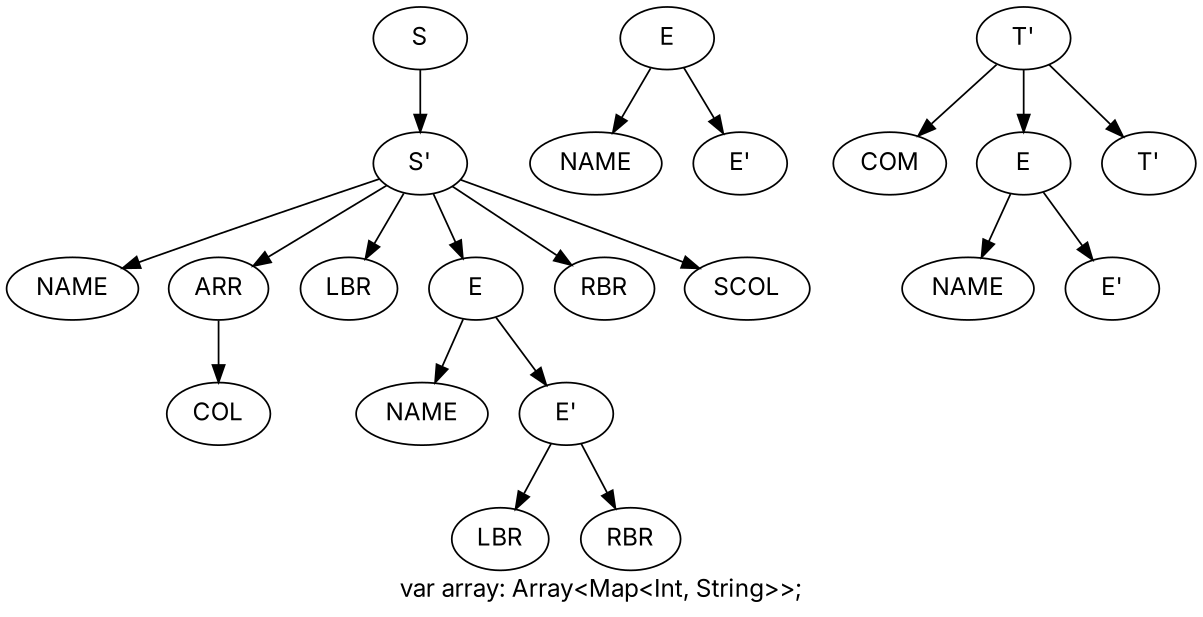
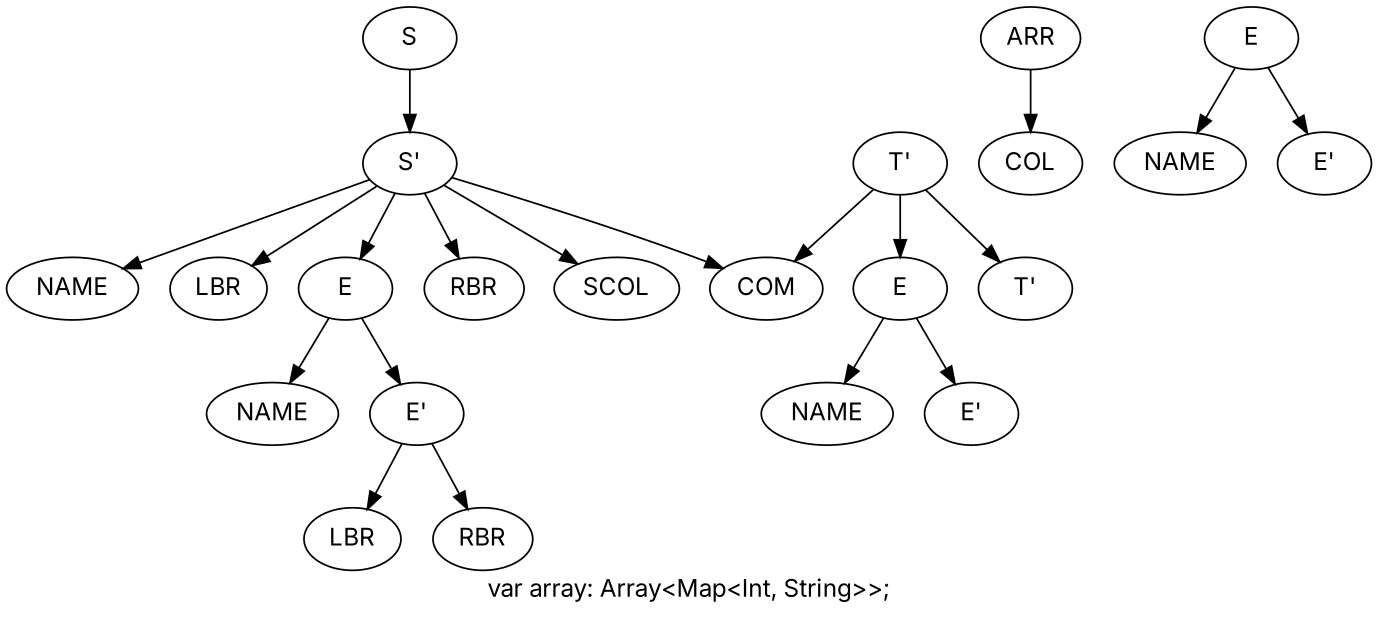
  digraph {
    fontname=Inter
    label="var array: Array<Map<Int, String>>;"
    node [fontname=Inter]
    edge [fontname=Inter]
    n1 [label=S]
    n2 [label="S'"]
    n3 [label=NAME]
    n4 [label=ARR]
    n5 [label=LBR]
    n6 [label=E]
    n7 [label=RBR]
    n8 [label=SCOL]
    n9 [label=COL]
    n10 [label=NAME]
    n11 [label="E'"]
    n12 [label=LBR]
    n13 [label=RBR]
    n14 [label=E]
    n15 [label=NAME]
    n16 [label="E'"]
    n17 [label="T'"]
    n18 [label=COM]
    n19 [label=E]
    n20 [label="T'"]
    n21 [label=NAME]
    n22 [label="E'"]
    n1 -> n2
    n2 -> n3
-   n2 -> n4
+   n2 -> n18
    n2 -> n5
    n2 -> n6
    n2 -> n7
    n2 -> n8
    n4 -> n9
    n6 -> n10
    n6 -> n11
    n11 -> n12
    n11 -> n13
    n14 -> n15
    n14 -> n16
    n17 -> n18
    n17 -> n19
    n17 -> n20
    n19 -> n21
    n19 -> n22
  }
